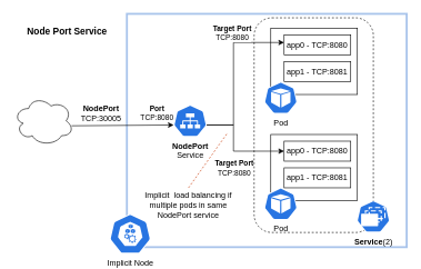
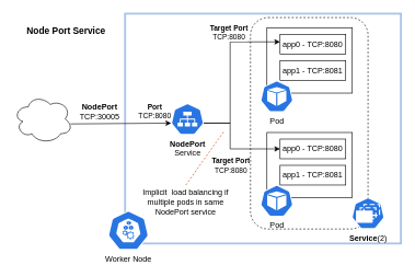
  <mxCell id="0" />
  <mxCell id="1" parent="0" />
  <mxCell id="2" value="" style="rounded=0;whiteSpace=wrap;html=1;strokeWidth=3;strokeColor=#A9C4EB;" parent="1" vertex="1"><mxGeometry x="190" y="20" width="420" height="350" as="geometry" /></mxCell>
  <mxCell id="3" value="" style="rounded=1;whiteSpace=wrap;html=1;fillColor=none;dashed=1;strokeColor=#000000;" vertex="1" parent="1"><mxGeometry x="381" y="26" width="179" height="322" as="geometry" /></mxCell>
- <mxCell id="4" value="Implicit Node" style="sketch=0;html=1;dashed=0;whitespace=wrap;fillColor=#2875E2;strokeColor=#ffffff;points=[[0.005,0.63,0],[0.1,0.2,0],[0.9,0.2,0],[0.5,0,0],[0.995,0.63,0],[0.72,0.99,0],[0.5,1,0],[0.28,0.99,0]];verticalLabelPosition=bottom;align=center;verticalAlign=top;shape=mxgraph.kubernetes.icon;prIcon=node" parent="1" vertex="1"><mxGeometry x="160" y="320" width="70" height="60" as="geometry" /></mxCell>
+ <mxCell id="4" value="Worker Node" style="sketch=0;html=1;dashed=0;whitespace=wrap;fillColor=#2875E2;strokeColor=#ffffff;points=[[0.005,0.63,0],[0.1,0.2,0],[0.9,0.2,0],[0.5,0,0],[0.995,0.63,0],[0.72,0.99,0],[0.5,1,0],[0.28,0.99,0]];verticalLabelPosition=bottom;align=center;verticalAlign=top;shape=mxgraph.kubernetes.icon;prIcon=node" parent="1" vertex="1"><mxGeometry x="160" y="320" width="70" height="60" as="geometry" /></mxCell>
  <mxCell id="5" value="" style="rounded=0;whiteSpace=wrap;html=1;" parent="1" vertex="1"><mxGeometry x="406" y="42" width="130" height="99" as="geometry" /></mxCell>
  <mxCell id="6" value="Pod" style="sketch=0;html=1;dashed=0;whitespace=wrap;fillColor=#2875E2;strokeColor=#ffffff;points=[[0.005,0.63,0],[0.1,0.2,0],[0.9,0.2,0],[0.5,0,0],[0.995,0.63,0],[0.72,0.99,0],[0.5,1,0],[0.28,0.99,0]];verticalLabelPosition=bottom;align=center;verticalAlign=top;shape=mxgraph.kubernetes.icon;prIcon=pod" parent="1" vertex="1"><mxGeometry x="396" y="122" width="50" height="48" as="geometry" /></mxCell>
  <mxCell id="7" value="app0 - TCP:8080" style="rounded=0;whiteSpace=wrap;html=1;" parent="1" vertex="1"><mxGeometry x="426" y="52" width="100" height="30" as="geometry" /></mxCell>
  <mxCell id="8" value="app1 - TCP:8081" style="rounded=0;whiteSpace=wrap;html=1;" parent="1" vertex="1"><mxGeometry x="426" y="92" width="100" height="30" as="geometry" /></mxCell>
  <mxCell id="9" style="edgeStyle=orthogonalEdgeStyle;rounded=0;orthogonalLoop=1;jettySize=auto;html=1;exitX=0.995;exitY=0.63;exitDx=0;exitDy=0;exitPerimeter=0;" parent="1" source="12" edge="1"><mxGeometry relative="1" as="geometry"><mxPoint x="426" y="63" as="targetPoint" /><Array as="points"><mxPoint x="350" y="187" /><mxPoint x="350" y="63" /></Array></mxGeometry></mxCell>
  <mxCell id="10" value="&lt;b&gt;Target Port&lt;/b&gt;&lt;br&gt;TCP:8080" style="edgeLabel;html=1;align=center;verticalAlign=middle;resizable=0;points=[];" parent="9" vertex="1" connectable="0"><mxGeometry x="0.498" y="2" relative="1" as="geometry"><mxPoint x="-19" y="-13" as="offset" /></mxGeometry></mxCell>
  <mxCell id="11" style="edgeStyle=orthogonalEdgeStyle;rounded=0;orthogonalLoop=1;jettySize=auto;html=1;exitX=0.995;exitY=0.63;exitDx=0;exitDy=0;exitPerimeter=0;entryX=0;entryY=0.5;entryDx=0;entryDy=0;" edge="1" parent="1" source="12" target="20"><mxGeometry relative="1" as="geometry"><Array as="points"><mxPoint x="350" y="187" /><mxPoint x="350" y="226" /></Array></mxGeometry></mxCell>
  <mxCell id="12" value="&lt;b&gt;NodePort&lt;/b&gt;&lt;br&gt;Service" style="sketch=0;html=1;dashed=0;whitespace=wrap;fillColor=#2875E2;strokeColor=#ffffff;points=[[0.005,0.63,0],[0.1,0.2,0],[0.9,0.2,0],[0.5,0,0],[0.995,0.63,0],[0.72,0.99,0],[0.5,1,0],[0.28,0.99,0]];verticalLabelPosition=bottom;align=center;verticalAlign=top;shape=mxgraph.kubernetes.icon;prIcon=svc" parent="1" vertex="1"><mxGeometry x="260" y="156.5" width="50" height="48" as="geometry" /></mxCell>
  <mxCell id="13" value="" style="endArrow=classic;html=1;rounded=0;entryX=0.005;entryY=0.63;entryDx=0;entryDy=0;entryPerimeter=0;exitX=0.967;exitY=0.601;exitDx=0;exitDy=0;exitPerimeter=0;" parent="1" source="15" target="12" edge="1"><mxGeometry width="50" height="50" relative="1" as="geometry"><mxPoint x="150" y="187" as="sourcePoint" /><mxPoint x="180" y="170" as="targetPoint" /></mxGeometry></mxCell>
  <mxCell id="14" value="&lt;b&gt;Port&lt;/b&gt;&lt;br&gt;TCP:8080" style="edgeLabel;html=1;align=center;verticalAlign=middle;resizable=0;points=[];" parent="13" vertex="1" connectable="0"><mxGeometry x="0.143" y="3" relative="1" as="geometry"><mxPoint x="39" y="-16" as="offset" /></mxGeometry></mxCell>
  <mxCell id="15" value="" style="ellipse;shape=cloud;whiteSpace=wrap;html=1;" parent="1" vertex="1"><mxGeometry x="20" y="143.5" width="90" height="74" as="geometry" /></mxCell>
  <mxCell id="16" value="&lt;b&gt;NodePort&lt;/b&gt;&lt;br&gt;TCP:30005" style="text;html=1;align=center;verticalAlign=middle;resizable=0;points=[];autosize=1;strokeColor=none;fillColor=none;" parent="1" vertex="1"><mxGeometry x="111" y="149.5" width="80" height="40" as="geometry" /></mxCell>
  <mxCell id="17" value="&lt;b&gt;&lt;font style=&quot;font-size: 14px;&quot;&gt;Node Port&lt;/font&gt;&lt;/b&gt; &lt;b&gt;&lt;font style=&quot;font-size: 14px;&quot;&gt;Service&lt;/font&gt;&lt;/b&gt;" style="text;html=1;align=center;verticalAlign=middle;resizable=0;points=[];autosize=1;strokeColor=none;fillColor=none;" parent="1" vertex="1"><mxGeometry x="30" y="31" width="140" height="30" as="geometry" /></mxCell>
  <mxCell id="18" value="" style="rounded=0;whiteSpace=wrap;html=1;fillColor=none;" vertex="1" parent="1"><mxGeometry x="406" y="201" width="130" height="99" as="geometry" /></mxCell>
  <mxCell id="19" value="Pod" style="sketch=0;html=1;dashed=0;whitespace=wrap;fillColor=#2875E2;strokeColor=#ffffff;points=[[0.005,0.63,0],[0.1,0.2,0],[0.9,0.2,0],[0.5,0,0],[0.995,0.63,0],[0.72,0.99,0],[0.5,1,0],[0.28,0.99,0]];verticalLabelPosition=bottom;align=center;verticalAlign=top;shape=mxgraph.kubernetes.icon;prIcon=pod" vertex="1" parent="1"><mxGeometry x="396" y="281" width="50" height="48" as="geometry" /></mxCell>
  <mxCell id="20" value="app0 - TCP:8080" style="rounded=0;whiteSpace=wrap;html=1;" vertex="1" parent="1"><mxGeometry x="426" y="211" width="100" height="30" as="geometry" /></mxCell>
  <mxCell id="21" value="app1 - TCP:8081" style="rounded=0;whiteSpace=wrap;html=1;" vertex="1" parent="1"><mxGeometry x="426" y="251" width="100" height="30" as="geometry" /></mxCell>
  <mxCell id="22" value="&lt;b&gt;Service&lt;/b&gt;(2)" style="sketch=0;html=1;dashed=0;whitespace=wrap;fillColor=#2875E2;strokeColor=#ffffff;points=[[0.005,0.63,0],[0.1,0.2,0],[0.9,0.2,0],[0.5,0,0],[0.995,0.63,0],[0.72,0.99,0],[0.5,1,0],[0.28,0.99,0]];verticalLabelPosition=bottom;align=center;verticalAlign=top;shape=mxgraph.kubernetes.icon;prIcon=rs" vertex="1" parent="1"><mxGeometry x="520" y="300" width="80" height="48" as="geometry" /></mxCell>
  <mxCell id="23" value="&lt;b&gt;Target Port&lt;/b&gt;&lt;br&gt;TCP:8080" style="edgeLabel;html=1;align=center;verticalAlign=middle;resizable=0;points=[];" vertex="1" connectable="0" parent="1"><mxGeometry x="350" y="251" as="geometry" /></mxCell>
  <mxCell id="24" style="rounded=0;orthogonalLoop=1;jettySize=auto;html=1;endArrow=none;endFill=0;dashed=1;strokeColor=#C73500;fillColor=#fa6800;exitX=0.5;exitY=0;exitDx=0;exitDy=0;" edge="1" parent="1" source="25"><mxGeometry relative="1" as="geometry"><mxPoint x="340" y="200" as="targetPoint" /></mxGeometry></mxCell>
  <mxCell id="25" value="Implicit&amp;nbsp; load balancing if multiple pods in same NodePort service" style="text;html=1;strokeColor=none;fillColor=none;align=center;verticalAlign=middle;whiteSpace=wrap;rounded=0;" vertex="1" parent="1"><mxGeometry x="215" y="281" width="135" height="51" as="geometry" /></mxCell>
